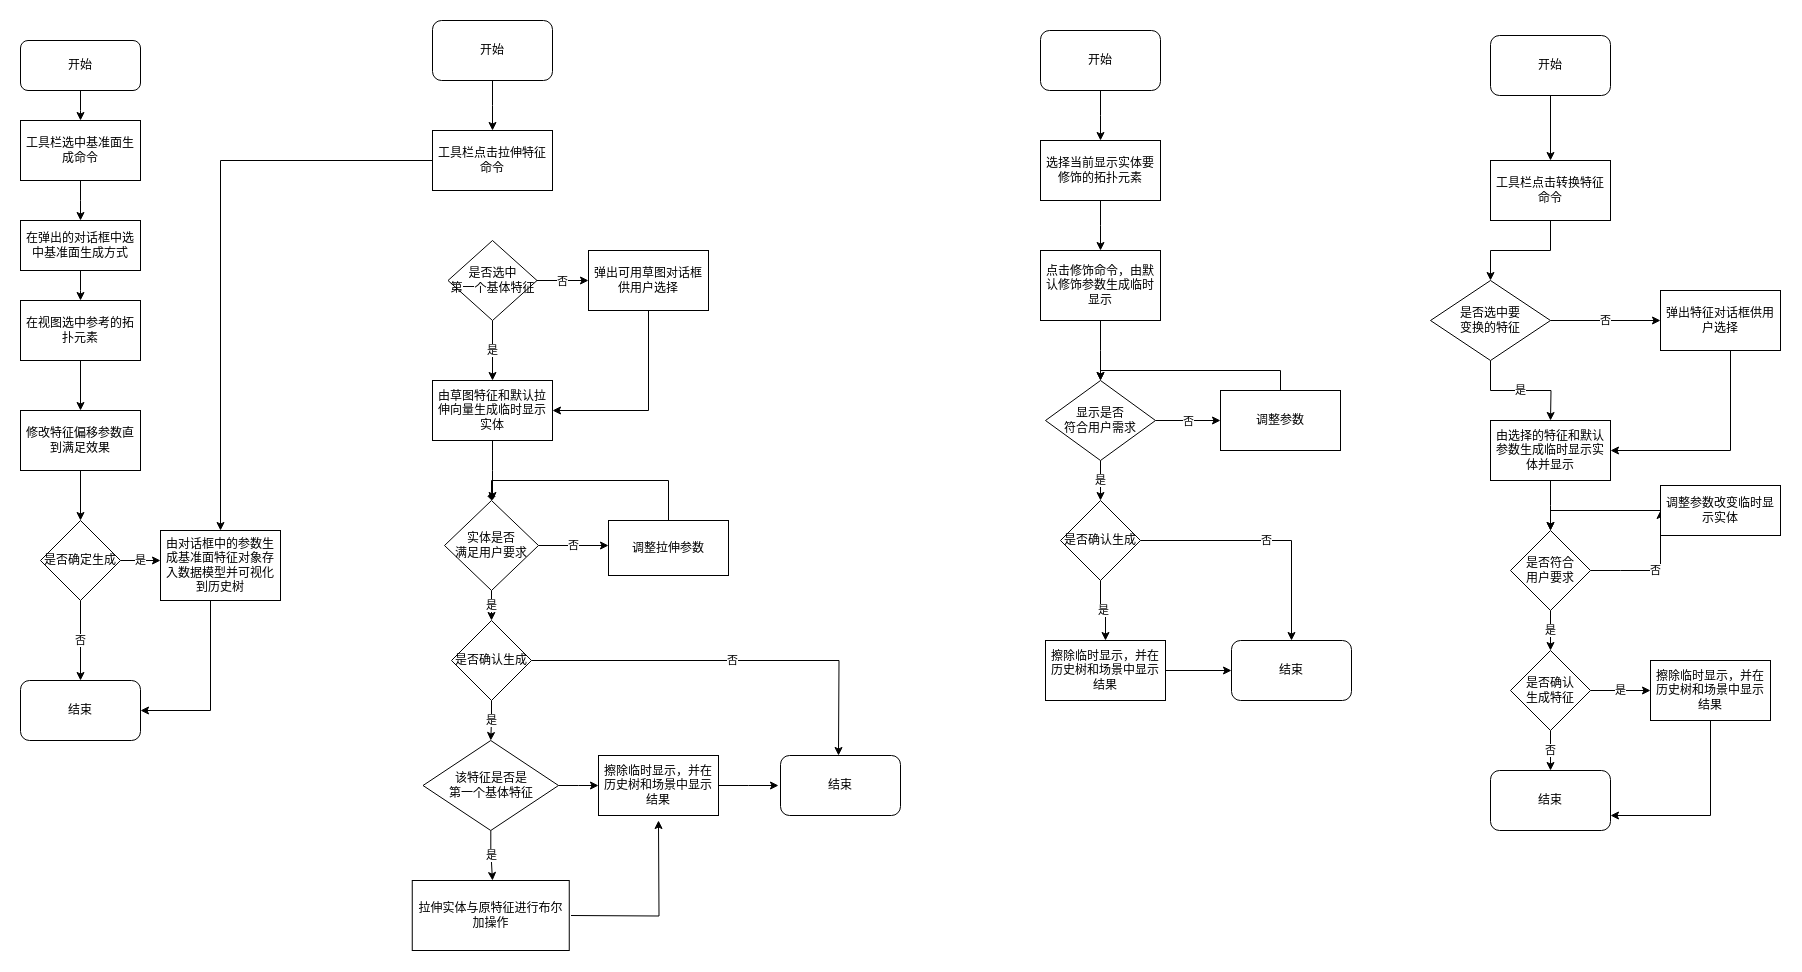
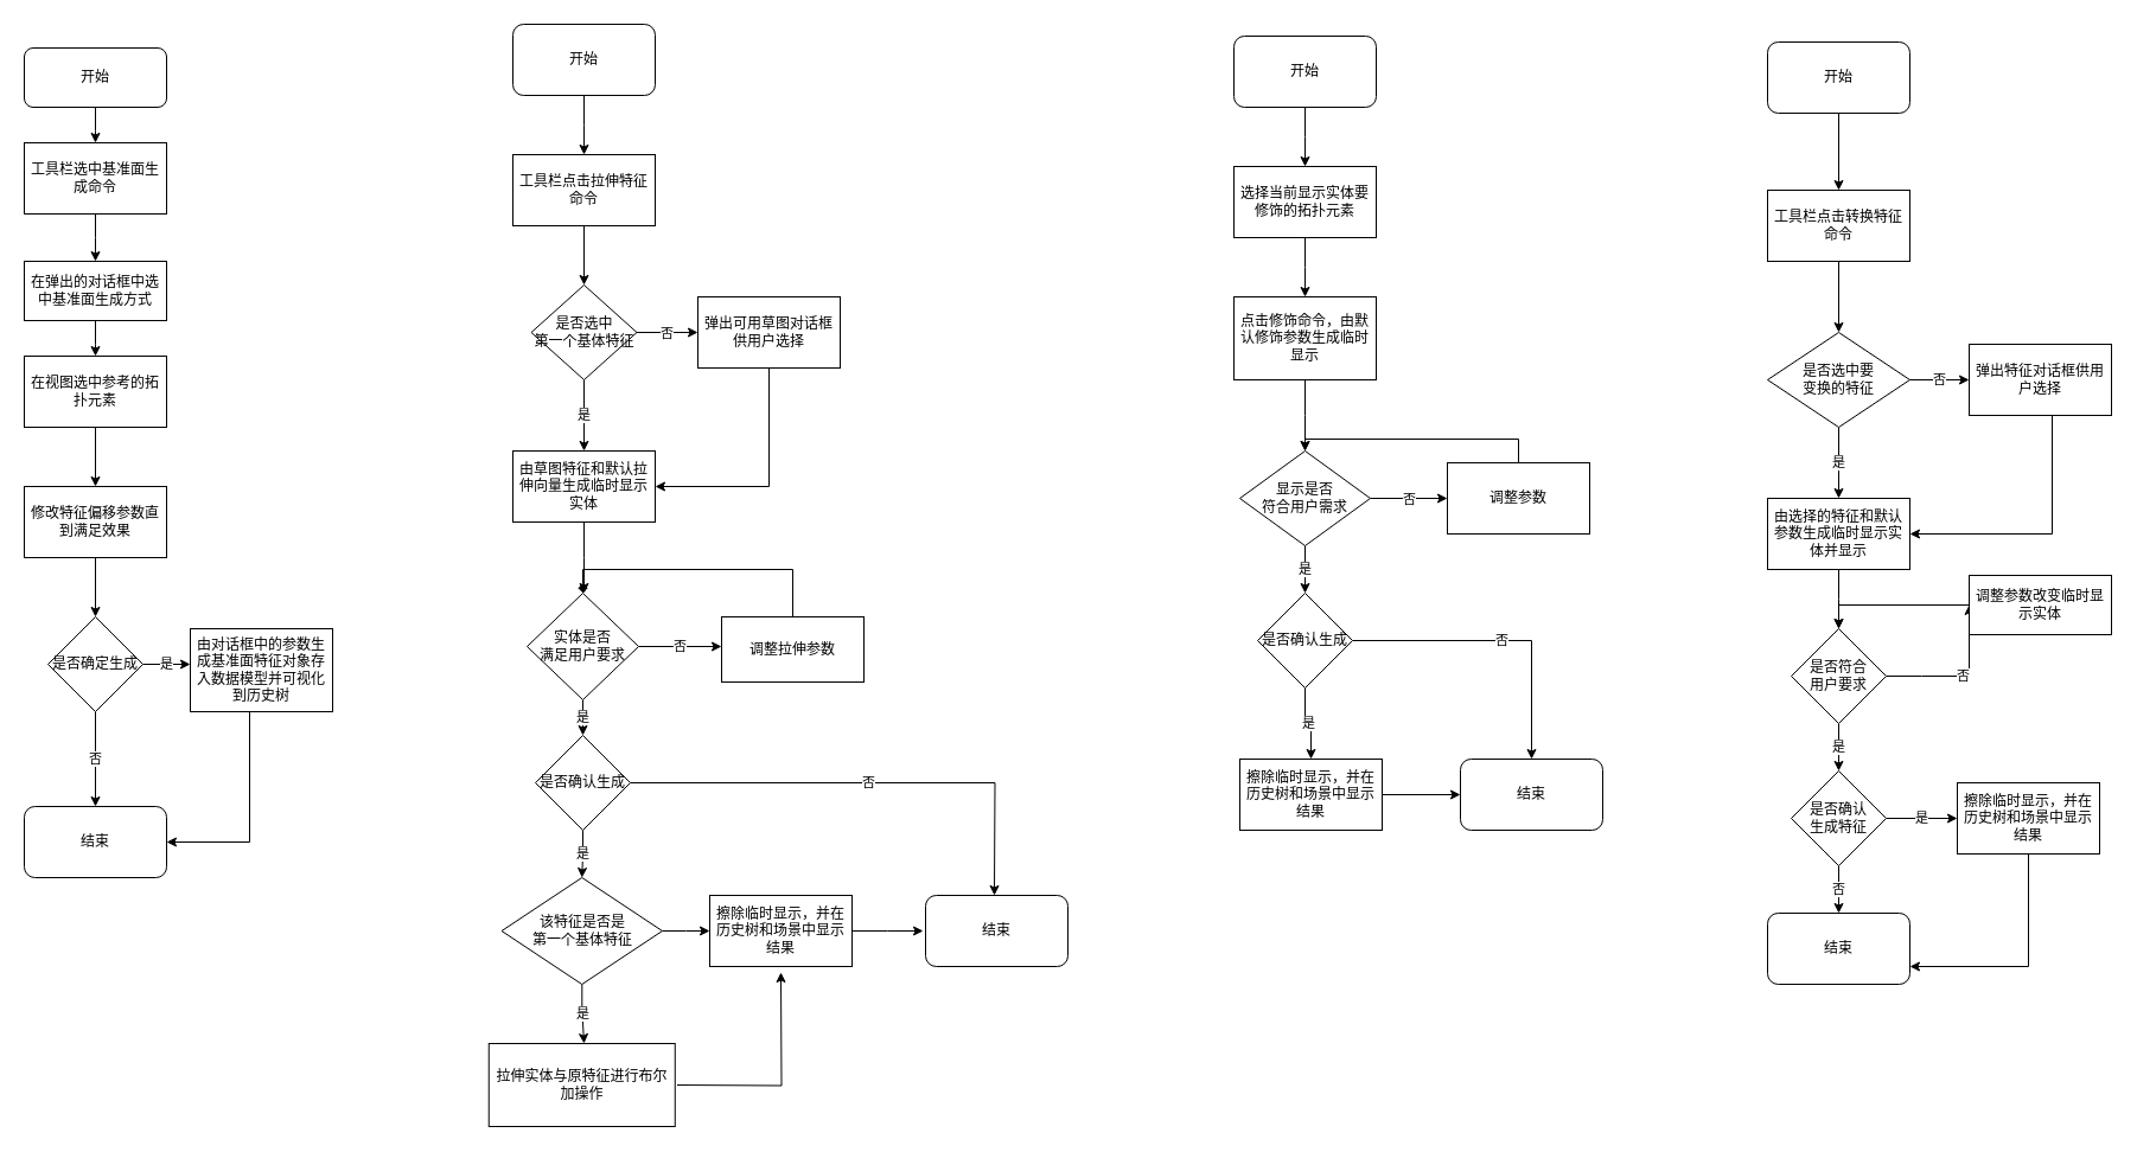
  <mxCell id="0" />
  <mxCell id="1" parent="0" />
  <mxCell id="2" style="edgeStyle=orthogonalEdgeStyle;rounded=0;orthogonalLoop=1;jettySize=auto;html=1;" edge="1" parent="1" source="3"><mxGeometry relative="1" as="geometry"><mxPoint x="80" y="120" as="targetPoint" /></mxGeometry></mxCell>
  <mxCell id="3" value="开始" style="rounded=1;whiteSpace=wrap;html=1;" vertex="1" parent="1"><mxGeometry x="20" y="40" width="120" height="50" as="geometry" /></mxCell>
  <mxCell id="4" style="edgeStyle=orthogonalEdgeStyle;rounded=0;orthogonalLoop=1;jettySize=auto;html=1;" edge="1" parent="1" source="5"><mxGeometry relative="1" as="geometry"><mxPoint x="80" y="220" as="targetPoint" /></mxGeometry></mxCell>
  <mxCell id="5" value="工具栏选中基准面生成命令" style="rounded=0;whiteSpace=wrap;html=1;" vertex="1" parent="1"><mxGeometry x="20" y="120" width="120" height="60" as="geometry" /></mxCell>
  <mxCell id="6" style="edgeStyle=orthogonalEdgeStyle;rounded=0;orthogonalLoop=1;jettySize=auto;html=1;" edge="1" parent="1" source="7"><mxGeometry relative="1" as="geometry"><mxPoint x="80" y="300" as="targetPoint" /></mxGeometry></mxCell>
  <mxCell id="7" value="在弹出的对话框中选中基准面生成方式" style="rounded=0;whiteSpace=wrap;html=1;" vertex="1" parent="1"><mxGeometry x="20" y="220" width="120" height="50" as="geometry" /></mxCell>
  <mxCell id="8" value="在视图选中参考的拓扑元素" style="rounded=0;whiteSpace=wrap;html=1;" vertex="1" parent="1"><mxGeometry x="20" y="300" width="120" height="60" as="geometry" /></mxCell>
  <mxCell id="9" value="" style="endArrow=classic;html=1;rounded=0;exitX=0.5;exitY=1;exitDx=0;exitDy=0;" edge="1" parent="1" source="8"><mxGeometry width="50" height="50" relative="1" as="geometry"><mxPoint x="130" y="440" as="sourcePoint" /><mxPoint x="80" y="410" as="targetPoint" /></mxGeometry></mxCell>
  <mxCell id="10" value="修改特征偏移参数直到满足效果" style="rounded=0;whiteSpace=wrap;html=1;" vertex="1" parent="1"><mxGeometry x="20" y="410" width="120" height="60" as="geometry" /></mxCell>
  <mxCell id="11" value="" style="endArrow=classic;html=1;rounded=0;exitX=0.5;exitY=1;exitDx=0;exitDy=0;" edge="1" parent="1" source="10"><mxGeometry width="50" height="50" relative="1" as="geometry"><mxPoint x="90" y="550" as="sourcePoint" /><mxPoint x="80" y="520" as="targetPoint" /></mxGeometry></mxCell>
  <mxCell id="12" value="是" style="edgeStyle=orthogonalEdgeStyle;rounded=0;orthogonalLoop=1;jettySize=auto;html=1;" edge="1" parent="1" source="14"><mxGeometry relative="1" as="geometry"><mxPoint x="160" y="560" as="targetPoint" /></mxGeometry></mxCell>
  <mxCell id="13" value="否" style="edgeStyle=orthogonalEdgeStyle;rounded=0;orthogonalLoop=1;jettySize=auto;html=1;entryX=0.5;entryY=0;entryDx=0;entryDy=0;" edge="1" parent="1" source="14" target="17"><mxGeometry relative="1" as="geometry"><mxPoint x="80" y="630" as="targetPoint" /></mxGeometry></mxCell>
  <mxCell id="14" value="是否确定生成" style="rhombus;whiteSpace=wrap;html=1;" vertex="1" parent="1"><mxGeometry x="40" y="520" width="80" height="80" as="geometry" /></mxCell>
  <mxCell id="15" style="edgeStyle=orthogonalEdgeStyle;rounded=0;orthogonalLoop=1;jettySize=auto;html=1;entryX=1;entryY=0.5;entryDx=0;entryDy=0;" edge="1" parent="1" source="16" target="17"><mxGeometry relative="1" as="geometry"><Array as="points"><mxPoint x="210" y="710" /></Array></mxGeometry></mxCell>
  <mxCell id="16" value="由对话框中的参数生成基准面特征对象存入数据模型并可视化到历史树" style="rounded=0;whiteSpace=wrap;html=1;" vertex="1" parent="1"><mxGeometry x="160" y="530" width="120" height="70" as="geometry" /></mxCell>
  <mxCell id="17" value="结束" style="rounded=1;whiteSpace=wrap;html=1;" vertex="1" parent="1"><mxGeometry x="20" y="680" width="120" height="60" as="geometry" /></mxCell>
  <mxCell id="18" style="edgeStyle=orthogonalEdgeStyle;rounded=0;orthogonalLoop=1;jettySize=auto;html=1;" edge="1" parent="1" source="19"><mxGeometry relative="1" as="geometry"><mxPoint x="492" y="130" as="targetPoint" /></mxGeometry></mxCell>
  <mxCell id="19" value="开始" style="rounded=1;whiteSpace=wrap;html=1;" vertex="1" parent="1"><mxGeometry x="432" y="20" width="120" height="60" as="geometry" /></mxCell>
- <mxCell id="20" style="edgeStyle=orthogonalEdgeStyle;rounded=0;orthogonalLoop=1;jettySize=auto;html=1;" edge="1" parent="1" source="21" target="16"><mxGeometry relative="1" as="geometry"><mxPoint x="492" y="230" as="targetPoint" /></mxGeometry></mxCell>
+ <mxCell id="20" style="edgeStyle=orthogonalEdgeStyle;rounded=0;orthogonalLoop=1;jettySize=auto;html=1;entryX=0.5;entryY=0;entryDx=0;entryDy=0;" edge="1" parent="1" source="21" target="24"><mxGeometry relative="1" as="geometry"><mxPoint x="492" y="230" as="targetPoint" /></mxGeometry></mxCell>
  <mxCell id="21" value="工具栏点击拉伸特征命令" style="rounded=0;whiteSpace=wrap;html=1;" vertex="1" parent="1"><mxGeometry x="432" y="130" width="120" height="60" as="geometry" /></mxCell>
  <mxCell id="22" value="否" style="edgeStyle=orthogonalEdgeStyle;rounded=0;orthogonalLoop=1;jettySize=auto;html=1;" edge="1" parent="1" source="24"><mxGeometry relative="1" as="geometry"><mxPoint x="588" y="280" as="targetPoint" /></mxGeometry></mxCell>
  <mxCell id="23" value="是" style="edgeStyle=orthogonalEdgeStyle;rounded=0;orthogonalLoop=1;jettySize=auto;html=1;entryX=0.5;entryY=0;entryDx=0;entryDy=0;" edge="1" parent="1" source="24" target="28"><mxGeometry relative="1" as="geometry"><mxPoint x="492" y="350" as="targetPoint" /></mxGeometry></mxCell>
  <mxCell id="24" value="是否选中&lt;br&gt;第一个基体特征" style="rhombus;whiteSpace=wrap;html=1;" vertex="1" parent="1"><mxGeometry x="447.5" y="240" width="89" height="80" as="geometry" /></mxCell>
  <mxCell id="25" style="edgeStyle=orthogonalEdgeStyle;rounded=0;orthogonalLoop=1;jettySize=auto;html=1;entryX=1;entryY=0.5;entryDx=0;entryDy=0;" edge="1" parent="1" source="26" target="28"><mxGeometry relative="1" as="geometry"><Array as="points"><mxPoint x="648" y="410" /></Array></mxGeometry></mxCell>
  <mxCell id="26" value="弹出可用草图对话框供用户选择" style="rounded=0;whiteSpace=wrap;html=1;" vertex="1" parent="1"><mxGeometry x="588" y="250" width="120" height="60" as="geometry" /></mxCell>
  <mxCell id="27" style="edgeStyle=orthogonalEdgeStyle;rounded=0;orthogonalLoop=1;jettySize=auto;html=1;" edge="1" parent="1" source="28"><mxGeometry relative="1" as="geometry"><mxPoint x="492" y="500" as="targetPoint" /></mxGeometry></mxCell>
  <mxCell id="28" value="由草图特征和默认拉伸向量生成临时显示实体" style="rounded=0;whiteSpace=wrap;html=1;" vertex="1" parent="1"><mxGeometry x="432" y="380" width="120" height="60" as="geometry" /></mxCell>
  <mxCell id="29" value="否" style="edgeStyle=orthogonalEdgeStyle;rounded=0;orthogonalLoop=1;jettySize=auto;html=1;" edge="1" parent="1" source="31"><mxGeometry relative="1" as="geometry"><mxPoint x="608" y="545" as="targetPoint" /></mxGeometry></mxCell>
  <mxCell id="30" value="是" style="edgeStyle=orthogonalEdgeStyle;rounded=0;orthogonalLoop=1;jettySize=auto;html=1;exitX=0.5;exitY=1;exitDx=0;exitDy=0;entryX=0.5;entryY=0;entryDx=0;entryDy=0;" edge="1" parent="1" source="31" target="41"><mxGeometry relative="1" as="geometry"><mxPoint x="558" y="640" as="targetPoint" /></mxGeometry></mxCell>
  <mxCell id="31" value="实体是否&lt;br&gt;满足用户要求" style="rhombus;whiteSpace=wrap;html=1;" vertex="1" parent="1"><mxGeometry x="444" y="500" width="94" height="90" as="geometry" /></mxCell>
  <mxCell id="32" style="edgeStyle=orthogonalEdgeStyle;rounded=0;orthogonalLoop=1;jettySize=auto;html=1;entryX=0.5;entryY=0;entryDx=0;entryDy=0;endArrow=diamond;" edge="1" parent="1" source="33" target="31"><mxGeometry relative="1" as="geometry"><Array as="points"><mxPoint x="668" y="480" /><mxPoint x="491" y="480" /></Array></mxGeometry></mxCell>
  <mxCell id="33" value="调整拉伸参数" style="rounded=0;whiteSpace=wrap;html=1;" vertex="1" parent="1"><mxGeometry x="608" y="520" width="120" height="55" as="geometry" /></mxCell>
  <mxCell id="34" value="是" style="edgeStyle=orthogonalEdgeStyle;rounded=0;orthogonalLoop=1;jettySize=auto;html=1;entryX=0.5;entryY=0;entryDx=0;entryDy=0;" edge="1" parent="1" source="36"><mxGeometry relative="1" as="geometry"><mxPoint x="492" y="880" as="targetPoint" /><Array as="points"><mxPoint x="491" y="850" /><mxPoint x="491" y="850" /></Array></mxGeometry></mxCell>
  <mxCell id="35" style="edgeStyle=orthogonalEdgeStyle;rounded=0;orthogonalLoop=1;jettySize=auto;html=1;" edge="1" parent="1" source="36"><mxGeometry relative="1" as="geometry"><mxPoint x="598" y="785" as="targetPoint" /></mxGeometry></mxCell>
  <mxCell id="36" value="该特征是否是&lt;br&gt;第一个基体特征" style="rhombus;whiteSpace=wrap;html=1;" vertex="1" parent="1"><mxGeometry x="422.5" y="740" width="135.5" height="90" as="geometry" /></mxCell>
  <mxCell id="37" style="edgeStyle=orthogonalEdgeStyle;rounded=0;orthogonalLoop=1;jettySize=auto;html=1;" edge="1" parent="1"><mxGeometry relative="1" as="geometry"><mxPoint x="658" y="820" as="targetPoint" /><mxPoint x="570.5" y="915" as="sourcePoint" /></mxGeometry></mxCell>
  <mxCell id="38" value="拉伸实体与原特征进行布尔加操作" style="rounded=0;whiteSpace=wrap;html=1;" vertex="1" parent="1"><mxGeometry x="411.75" y="880" width="157" height="70" as="geometry" /></mxCell>
  <mxCell id="39" value="是" style="edgeStyle=orthogonalEdgeStyle;rounded=0;orthogonalLoop=1;jettySize=auto;html=1;entryX=0.5;entryY=0;entryDx=0;entryDy=0;" edge="1" parent="1" source="41" target="36"><mxGeometry relative="1" as="geometry" /></mxCell>
  <mxCell id="40" value="否" style="edgeStyle=orthogonalEdgeStyle;rounded=0;orthogonalLoop=1;jettySize=auto;html=1;exitX=1;exitY=0.5;exitDx=0;exitDy=0;entryX=0.5;entryY=0;entryDx=0;entryDy=0;" edge="1" parent="1" source="41"><mxGeometry relative="1" as="geometry"><mxPoint x="838" y="755" as="targetPoint" /></mxGeometry></mxCell>
  <mxCell id="41" value="是否确认生成" style="rhombus;whiteSpace=wrap;html=1;" vertex="1" parent="1"><mxGeometry x="451" y="620" width="80" height="80" as="geometry" /></mxCell>
  <mxCell id="42" value="结束" style="rounded=1;whiteSpace=wrap;html=1;" vertex="1" parent="1"><mxGeometry x="780" y="755" width="120" height="60" as="geometry" /></mxCell>
  <mxCell id="43" value="" style="edgeStyle=orthogonalEdgeStyle;rounded=0;orthogonalLoop=1;jettySize=auto;html=1;" edge="1" parent="1" source="44"><mxGeometry relative="1" as="geometry"><mxPoint x="778" y="785" as="targetPoint" /></mxGeometry></mxCell>
  <mxCell id="44" value="擦除临时显示，并在历史树和场景中显示结果" style="rounded=0;whiteSpace=wrap;html=1;" vertex="1" parent="1"><mxGeometry x="598" y="755" width="120" height="60" as="geometry" /></mxCell>
  <mxCell id="45" style="edgeStyle=orthogonalEdgeStyle;rounded=0;orthogonalLoop=1;jettySize=auto;html=1;" edge="1" parent="1" source="46"><mxGeometry relative="1" as="geometry"><mxPoint x="1100" y="140" as="targetPoint" /></mxGeometry></mxCell>
  <mxCell id="46" value="开始" style="rounded=1;whiteSpace=wrap;html=1;" vertex="1" parent="1"><mxGeometry x="1040" y="30" width="120" height="60" as="geometry" /></mxCell>
  <mxCell id="47" style="edgeStyle=orthogonalEdgeStyle;rounded=0;orthogonalLoop=1;jettySize=auto;html=1;" edge="1" parent="1" source="48"><mxGeometry relative="1" as="geometry"><mxPoint x="1100" y="250" as="targetPoint" /></mxGeometry></mxCell>
  <mxCell id="48" value="选择当前显示实体要修饰的拓扑元素" style="rounded=0;whiteSpace=wrap;html=1;" vertex="1" parent="1"><mxGeometry x="1040" y="140" width="120" height="60" as="geometry" /></mxCell>
  <mxCell id="49" style="edgeStyle=orthogonalEdgeStyle;rounded=0;orthogonalLoop=1;jettySize=auto;html=1;" edge="1" parent="1" source="50"><mxGeometry relative="1" as="geometry"><mxPoint x="1100" y="380" as="targetPoint" /></mxGeometry></mxCell>
  <mxCell id="50" value="点击修饰命令，由默认修饰参数生成临时显示" style="rounded=0;whiteSpace=wrap;html=1;" vertex="1" parent="1"><mxGeometry x="1040" y="250" width="120" height="70" as="geometry" /></mxCell>
  <mxCell id="51" value="否" style="edgeStyle=orthogonalEdgeStyle;rounded=0;orthogonalLoop=1;jettySize=auto;html=1;" edge="1" parent="1" source="53"><mxGeometry relative="1" as="geometry"><mxPoint x="1220" y="420" as="targetPoint" /></mxGeometry></mxCell>
  <mxCell id="52" value="是" style="edgeStyle=orthogonalEdgeStyle;rounded=0;orthogonalLoop=1;jettySize=auto;html=1;" edge="1" parent="1" source="53"><mxGeometry relative="1" as="geometry"><mxPoint x="1100" y="500" as="targetPoint" /></mxGeometry></mxCell>
  <mxCell id="53" value="显示是否&lt;br&gt;符合用户需求" style="rhombus;whiteSpace=wrap;html=1;" vertex="1" parent="1"><mxGeometry x="1045" y="380" width="110" height="80" as="geometry" /></mxCell>
  <mxCell id="54" style="edgeStyle=orthogonalEdgeStyle;rounded=0;orthogonalLoop=1;jettySize=auto;html=1;exitX=0.5;exitY=0;exitDx=0;exitDy=0;entryX=0.5;entryY=0;entryDx=0;entryDy=0;" edge="1" parent="1" source="55" target="53"><mxGeometry relative="1" as="geometry" /></mxCell>
  <mxCell id="55" value="调整参数" style="rounded=0;whiteSpace=wrap;html=1;" vertex="1" parent="1"><mxGeometry x="1220" y="390" width="120" height="60" as="geometry" /></mxCell>
  <mxCell id="56" style="edgeStyle=orthogonalEdgeStyle;rounded=0;orthogonalLoop=1;jettySize=auto;html=1;entryX=0;entryY=0.5;entryDx=0;entryDy=0;" edge="1" parent="1" source="57" target="58"><mxGeometry relative="1" as="geometry" /></mxCell>
  <mxCell id="57" value="擦除临时显示，并在历史树和场景中显示结果" style="rounded=0;whiteSpace=wrap;html=1;" vertex="1" parent="1"><mxGeometry x="1045" y="640" width="120" height="60" as="geometry" /></mxCell>
  <mxCell id="58" value="结束" style="rounded=1;whiteSpace=wrap;html=1;" vertex="1" parent="1"><mxGeometry x="1231" y="640" width="120" height="60" as="geometry" /></mxCell>
  <mxCell id="59" style="edgeStyle=orthogonalEdgeStyle;rounded=0;orthogonalLoop=1;jettySize=auto;html=1;" edge="1" parent="1" source="60"><mxGeometry relative="1" as="geometry"><mxPoint x="1550" y="160" as="targetPoint" /></mxGeometry></mxCell>
  <mxCell id="60" value="开始" style="rounded=1;whiteSpace=wrap;html=1;" vertex="1" parent="1"><mxGeometry x="1490" y="35" width="120" height="60" as="geometry" /></mxCell>
  <mxCell id="61" value="是" style="edgeStyle=orthogonalEdgeStyle;rounded=0;orthogonalLoop=1;jettySize=auto;html=1;entryX=0.5;entryY=0;entryDx=0;entryDy=0;" edge="1" parent="1" source="63" target="57"><mxGeometry relative="1" as="geometry" /></mxCell>
  <mxCell id="62" value="否" style="edgeStyle=orthogonalEdgeStyle;rounded=0;orthogonalLoop=1;jettySize=auto;html=1;" edge="1" parent="1" source="63" target="58"><mxGeometry relative="1" as="geometry" /></mxCell>
  <mxCell id="63" value="是否确认生成" style="rhombus;whiteSpace=wrap;html=1;" vertex="1" parent="1"><mxGeometry x="1060" y="500" width="80" height="80" as="geometry" /></mxCell>
  <mxCell id="64" style="edgeStyle=orthogonalEdgeStyle;rounded=0;orthogonalLoop=1;jettySize=auto;html=1;entryX=0.5;entryY=0;entryDx=0;entryDy=0;" edge="1" parent="1" source="65" target="68"><mxGeometry relative="1" as="geometry"><mxPoint x="1550" y="270" as="targetPoint" /></mxGeometry></mxCell>
  <mxCell id="65" value="工具栏点击转换特征命令" style="rounded=0;whiteSpace=wrap;html=1;" vertex="1" parent="1"><mxGeometry x="1490" y="160" width="120" height="60" as="geometry" /></mxCell>
  <mxCell id="66" value="否" style="edgeStyle=orthogonalEdgeStyle;rounded=0;orthogonalLoop=1;jettySize=auto;html=1;exitX=1;exitY=0.5;exitDx=0;exitDy=0;" edge="1" parent="1" source="68"><mxGeometry relative="1" as="geometry"><mxPoint x="1660" y="320" as="targetPoint" /></mxGeometry></mxCell>
  <mxCell id="67" value="是" style="edgeStyle=orthogonalEdgeStyle;rounded=0;orthogonalLoop=1;jettySize=auto;html=1;" edge="1" parent="1" source="68"><mxGeometry relative="1" as="geometry"><mxPoint x="1550" y="420" as="targetPoint" /></mxGeometry></mxCell>
- <mxCell id="68" value="是否选中要&lt;br&gt;变换的特征" style="rhombus;whiteSpace=wrap;html=1;" vertex="1" parent="1"><mxGeometry x="1430" y="280" width="120" height="80" as="geometry" /></mxCell>
+ <mxCell id="68" value="是否选中要&lt;br&gt;变换的特征" style="rhombus;whiteSpace=wrap;html=1;" vertex="1" parent="1"><mxGeometry x="1490" y="280" width="120" height="80" as="geometry" /></mxCell>
  <mxCell id="69" style="edgeStyle=orthogonalEdgeStyle;rounded=0;orthogonalLoop=1;jettySize=auto;html=1;entryX=1;entryY=0.5;entryDx=0;entryDy=0;" edge="1" parent="1" source="70" target="72"><mxGeometry relative="1" as="geometry"><Array as="points"><mxPoint x="1730" y="450" /></Array></mxGeometry></mxCell>
  <mxCell id="70" value="弹出特征对话框供用户选择" style="rounded=0;whiteSpace=wrap;html=1;" vertex="1" parent="1"><mxGeometry x="1660" y="290" width="120" height="60" as="geometry" /></mxCell>
  <mxCell id="71" style="edgeStyle=orthogonalEdgeStyle;rounded=0;orthogonalLoop=1;jettySize=auto;html=1;" edge="1" parent="1" source="72"><mxGeometry relative="1" as="geometry"><mxPoint x="1550" y="530" as="targetPoint" /></mxGeometry></mxCell>
  <mxCell id="72" value="由选择的特征和默认参数生成临时显示实体并显示" style="rounded=0;whiteSpace=wrap;html=1;" vertex="1" parent="1"><mxGeometry x="1490" y="420" width="120" height="60" as="geometry" /></mxCell>
  <mxCell id="73" value="是" style="edgeStyle=orthogonalEdgeStyle;rounded=0;orthogonalLoop=1;jettySize=auto;html=1;" edge="1" parent="1" source="75"><mxGeometry relative="1" as="geometry"><mxPoint x="1550" y="650" as="targetPoint" /></mxGeometry></mxCell>
  <mxCell id="74" value="否" style="edgeStyle=orthogonalEdgeStyle;rounded=0;orthogonalLoop=1;jettySize=auto;html=1;entryX=0;entryY=0.5;entryDx=0;entryDy=0;" edge="1" parent="1" source="75" target="77"><mxGeometry relative="1" as="geometry"><Array as="points"><mxPoint x="1620" y="570" /><mxPoint x="1620" y="570" /></Array></mxGeometry></mxCell>
  <mxCell id="75" value="是否符合&lt;br&gt;用户要求" style="rhombus;whiteSpace=wrap;html=1;" vertex="1" parent="1"><mxGeometry x="1510" y="530" width="80" height="80" as="geometry" /></mxCell>
  <mxCell id="76" style="edgeStyle=orthogonalEdgeStyle;rounded=0;orthogonalLoop=1;jettySize=auto;html=1;entryX=0.5;entryY=0;entryDx=0;entryDy=0;" edge="1" parent="1" source="77" target="75"><mxGeometry relative="1" as="geometry"><Array as="points"><mxPoint x="1710" y="510" /><mxPoint x="1550" y="510" /></Array></mxGeometry></mxCell>
  <mxCell id="77" value="调整参数改变临时显示实体" style="rounded=0;whiteSpace=wrap;html=1;" vertex="1" parent="1"><mxGeometry x="1660" y="485" width="120" height="50" as="geometry" /></mxCell>
  <mxCell id="78" value="否" style="edgeStyle=orthogonalEdgeStyle;rounded=0;orthogonalLoop=1;jettySize=auto;html=1;" edge="1" parent="1" source="80"><mxGeometry relative="1" as="geometry"><mxPoint x="1550" y="770" as="targetPoint" /></mxGeometry></mxCell>
  <mxCell id="79" value="是" style="edgeStyle=orthogonalEdgeStyle;rounded=0;orthogonalLoop=1;jettySize=auto;html=1;" edge="1" parent="1" source="80"><mxGeometry relative="1" as="geometry"><mxPoint x="1650" y="690" as="targetPoint" /></mxGeometry></mxCell>
  <mxCell id="80" value="是否确认&lt;br&gt;生成特征" style="rhombus;whiteSpace=wrap;html=1;" vertex="1" parent="1"><mxGeometry x="1510" y="650" width="80" height="80" as="geometry" /></mxCell>
  <mxCell id="81" value="结束" style="rounded=1;whiteSpace=wrap;html=1;" vertex="1" parent="1"><mxGeometry x="1490" y="770" width="120" height="60" as="geometry" /></mxCell>
  <mxCell id="82" style="edgeStyle=orthogonalEdgeStyle;rounded=0;orthogonalLoop=1;jettySize=auto;html=1;entryX=1;entryY=0.75;entryDx=0;entryDy=0;" edge="1" parent="1" source="83" target="81"><mxGeometry relative="1" as="geometry"><Array as="points"><mxPoint x="1710" y="815" /></Array></mxGeometry></mxCell>
  <mxCell id="83" value="擦除临时显示，并在历史树和场景中显示结果" style="rounded=0;whiteSpace=wrap;html=1;" vertex="1" parent="1"><mxGeometry x="1650" y="660" width="120" height="60" as="geometry" /></mxCell>
